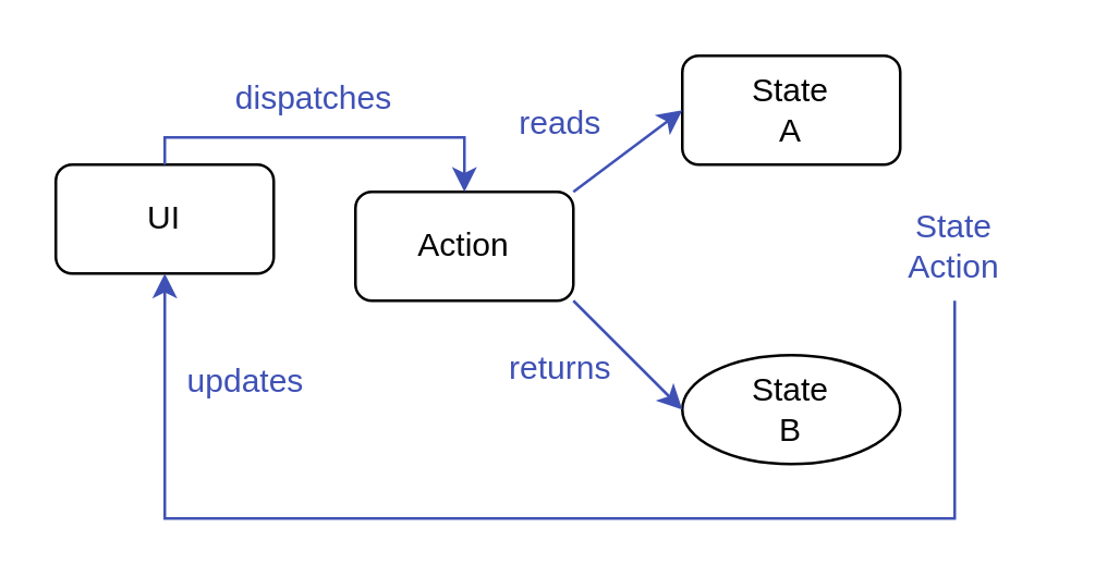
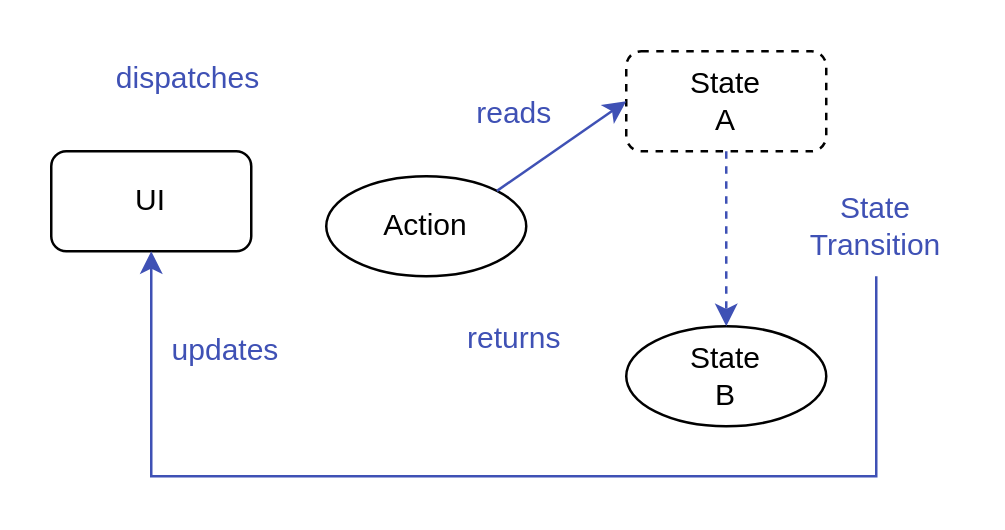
  <mxCell id="0" />
  <mxCell id="1" parent="0" />
  <mxCell id="2" value="UI" style="rounded=1;whiteSpace=wrap;html=1;" parent="1" vertex="1"><mxGeometry x="20" y="60" width="80" height="40" as="geometry" /></mxCell>
- <mxCell id="3" value="Action" style="rounded=1;whiteSpace=wrap;html=1;" parent="1" vertex="1"><mxGeometry x="130" y="70" width="80" height="40" as="geometry" /></mxCell>
+ <mxCell id="3" value="Action" style="ellipse;whiteSpace=wrap;html=1;" parent="1" vertex="1"><mxGeometry x="130" y="70" width="80" height="40" as="geometry" /></mxCell>
  <mxCell id="4" value="&lt;div&gt;State&lt;/div&gt;&lt;div&gt;B&lt;br&gt;&lt;/div&gt;" style="ellipse;whiteSpace=wrap;html=1;" parent="1" vertex="1"><mxGeometry x="250" y="130" width="80" height="40" as="geometry" /></mxCell>
- <mxCell id="5" value="&lt;div&gt;State&lt;/div&gt;&lt;div&gt;A&lt;/div&gt;" style="rounded=1;whiteSpace=wrap;html=1;" parent="1" vertex="1"><mxGeometry x="250" y="20" width="80" height="40" as="geometry" /></mxCell>
- <mxCell id="6" value="" style="endArrow=classic;html=1;rounded=0;exitX=0.5;exitY=0;exitDx=0;exitDy=0;entryX=0.5;entryY=0;entryDx=0;entryDy=0;strokeColor=#3F51B5;curved=0;" parent="1" source="2" target="3" edge="1"><mxGeometry width="50" height="50" relative="1" as="geometry"><mxPoint x="170" y="160" as="sourcePoint" /><mxPoint x="220" y="110" as="targetPoint" /><Array as="points"><mxPoint x="60" y="50" /><mxPoint x="170" y="50" /></Array></mxGeometry></mxCell>
- <mxCell id="7" value="dispatches" style="text;html=1;strokeColor=none;fillColor=none;align=center;verticalAlign=middle;whiteSpace=wrap;rounded=0;fontColor=#3F51B5;" parent="1" vertex="1"><mxGeometry x="90" y="26" width="50" height="20" as="geometry" /></mxCell>
- <mxCell id="9" value="&lt;div&gt;State&lt;/div&gt;&lt;div&gt;Action&lt;br&gt;&lt;/div&gt;" style="text;html=1;strokeColor=none;fillColor=none;align=center;verticalAlign=middle;whiteSpace=wrap;rounded=0;fontColor=#3F51B5;" parent="1" vertex="1"><mxGeometry x="320" y="75" width="60" height="30" as="geometry" /></mxCell>
+ <mxCell id="5" value="&lt;div&gt;State&lt;/div&gt;&lt;div&gt;A&lt;/div&gt;" style="rounded=1;whiteSpace=wrap;html=1;dashed=1;" parent="1" vertex="1"><mxGeometry x="250" y="20" width="80" height="40" as="geometry" /></mxCell>
+ <mxCell id="7" value="dispatches" style="text;html=1;strokeColor=none;fillColor=none;align=center;verticalAlign=middle;whiteSpace=wrap;rounded=0;fontColor=#3F51B5;" parent="1" vertex="1"><mxGeometry x="50" y="21" width="50" height="20" as="geometry" /></mxCell>
+ <mxCell id="8" value="" style="endArrow=classic;html=1;rounded=0;exitX=0.5;exitY=1;exitDx=0;exitDy=0;entryX=0.5;entryY=0;entryDx=0;entryDy=0;strokeColor=#3F51B5;dashed=1;" parent="1" source="5" target="4" edge="1"><mxGeometry width="50" height="50" relative="1" as="geometry"><mxPoint x="170" y="160" as="sourcePoint" /><mxPoint x="220" y="110" as="targetPoint" /></mxGeometry></mxCell>
+ <mxCell id="9" value="&lt;div&gt;State&lt;/div&gt;&lt;div&gt;Transition&lt;br&gt;&lt;/div&gt;" style="text;html=1;strokeColor=none;fillColor=none;align=center;verticalAlign=middle;whiteSpace=wrap;rounded=0;fontColor=#3F51B5;" parent="1" vertex="1"><mxGeometry x="320" y="75" width="60" height="30" as="geometry" /></mxCell>
  <mxCell id="10" value="" style="endArrow=classic;html=1;rounded=0;exitX=1;exitY=0;exitDx=0;exitDy=0;entryX=0;entryY=0.5;entryDx=0;entryDy=0;strokeColor=#3F51B5;" parent="1" source="3" target="5" edge="1"><mxGeometry width="50" height="50" relative="1" as="geometry"><mxPoint x="170" y="160" as="sourcePoint" /><mxPoint x="220" y="110" as="targetPoint" /></mxGeometry></mxCell>
- <mxCell id="11" value="" style="endArrow=classic;html=1;rounded=0;exitX=1;exitY=1;exitDx=0;exitDy=0;entryX=0;entryY=0.5;entryDx=0;entryDy=0;strokeColor=#3F51B5;" parent="1" source="3" target="4" edge="1"><mxGeometry width="50" height="50" relative="1" as="geometry"><mxPoint x="220" y="80" as="sourcePoint" /><mxPoint x="260" y="50" as="targetPoint" /></mxGeometry></mxCell>
  <mxCell id="12" value="reads" style="text;html=1;align=center;verticalAlign=middle;resizable=0;points=[];autosize=1;strokeColor=none;fillColor=none;fontColor=#3F51B5;" parent="1" vertex="1"><mxGeometry x="180" y="30" width="50" height="30" as="geometry" /></mxCell>
  <mxCell id="13" value="returns" style="text;html=1;align=center;verticalAlign=middle;resizable=0;points=[];autosize=1;strokeColor=none;fillColor=none;fontColor=#3F51B5;" parent="1" vertex="1"><mxGeometry x="175" y="120" width="60" height="30" as="geometry" /></mxCell>
  <mxCell id="14" value="updates" style="text;html=1;strokeColor=none;fillColor=none;align=center;verticalAlign=middle;whiteSpace=wrap;rounded=0;fontColor=#3F51B5;" vertex="1" parent="1"><mxGeometry x="60" y="130" width="60" height="20" as="geometry" /></mxCell>
  <mxCell id="15" value="" style="endArrow=classic;html=1;rounded=0;entryX=0.5;entryY=1;entryDx=0;entryDy=0;strokeColor=#3F51B5;curved=0;" edge="1" parent="1" target="2"><mxGeometry width="50" height="50" relative="1" as="geometry"><mxPoint x="350" y="110" as="sourcePoint" /><mxPoint x="170" y="210" as="targetPoint" /><Array as="points"><mxPoint x="350" y="190" /><mxPoint x="60" y="190" /></Array></mxGeometry></mxCell>
